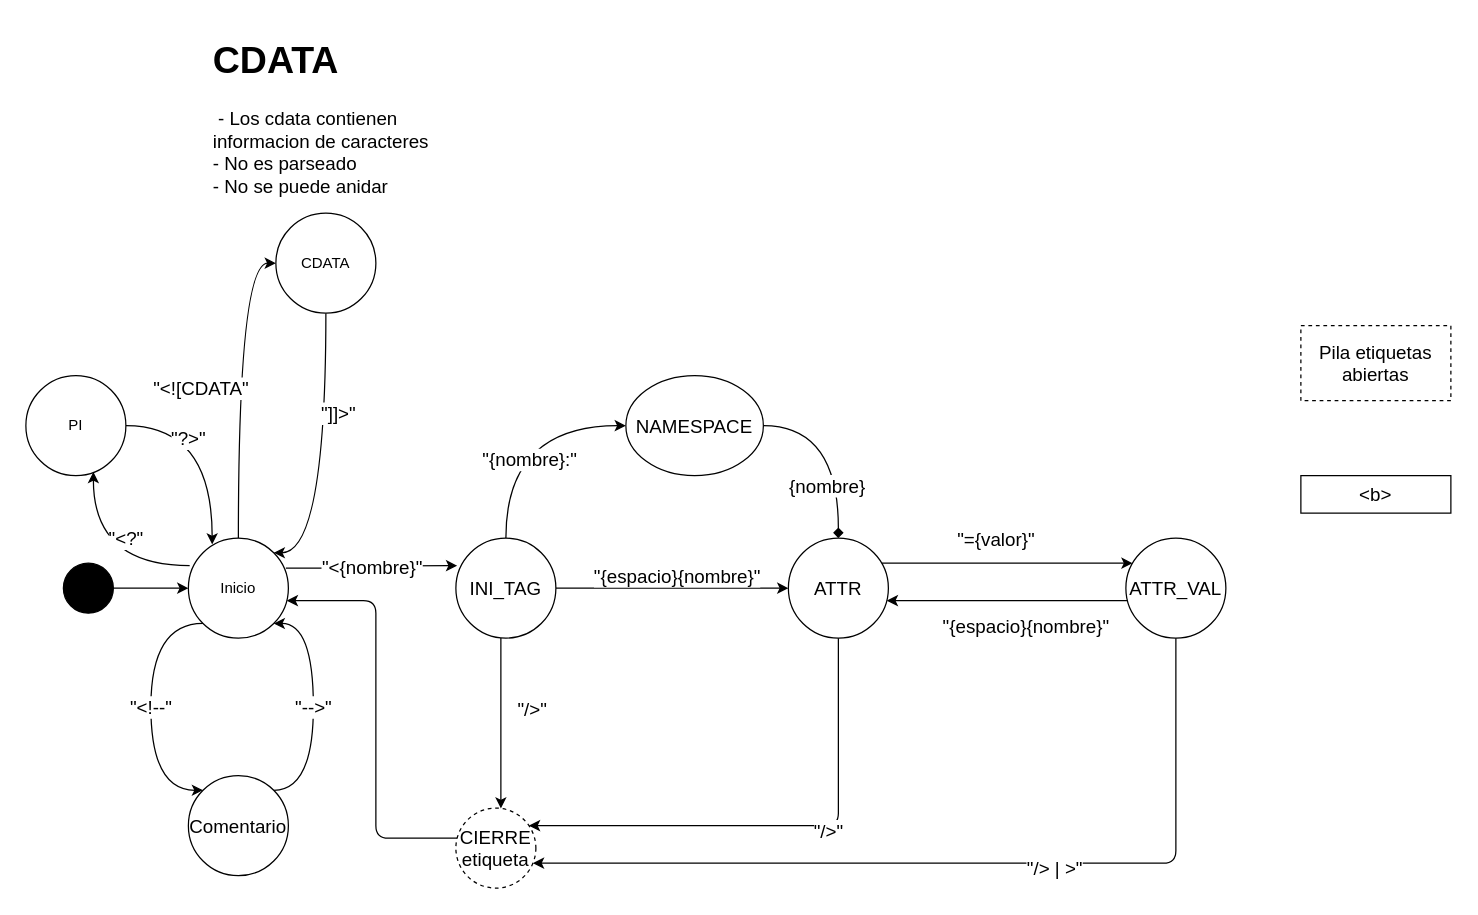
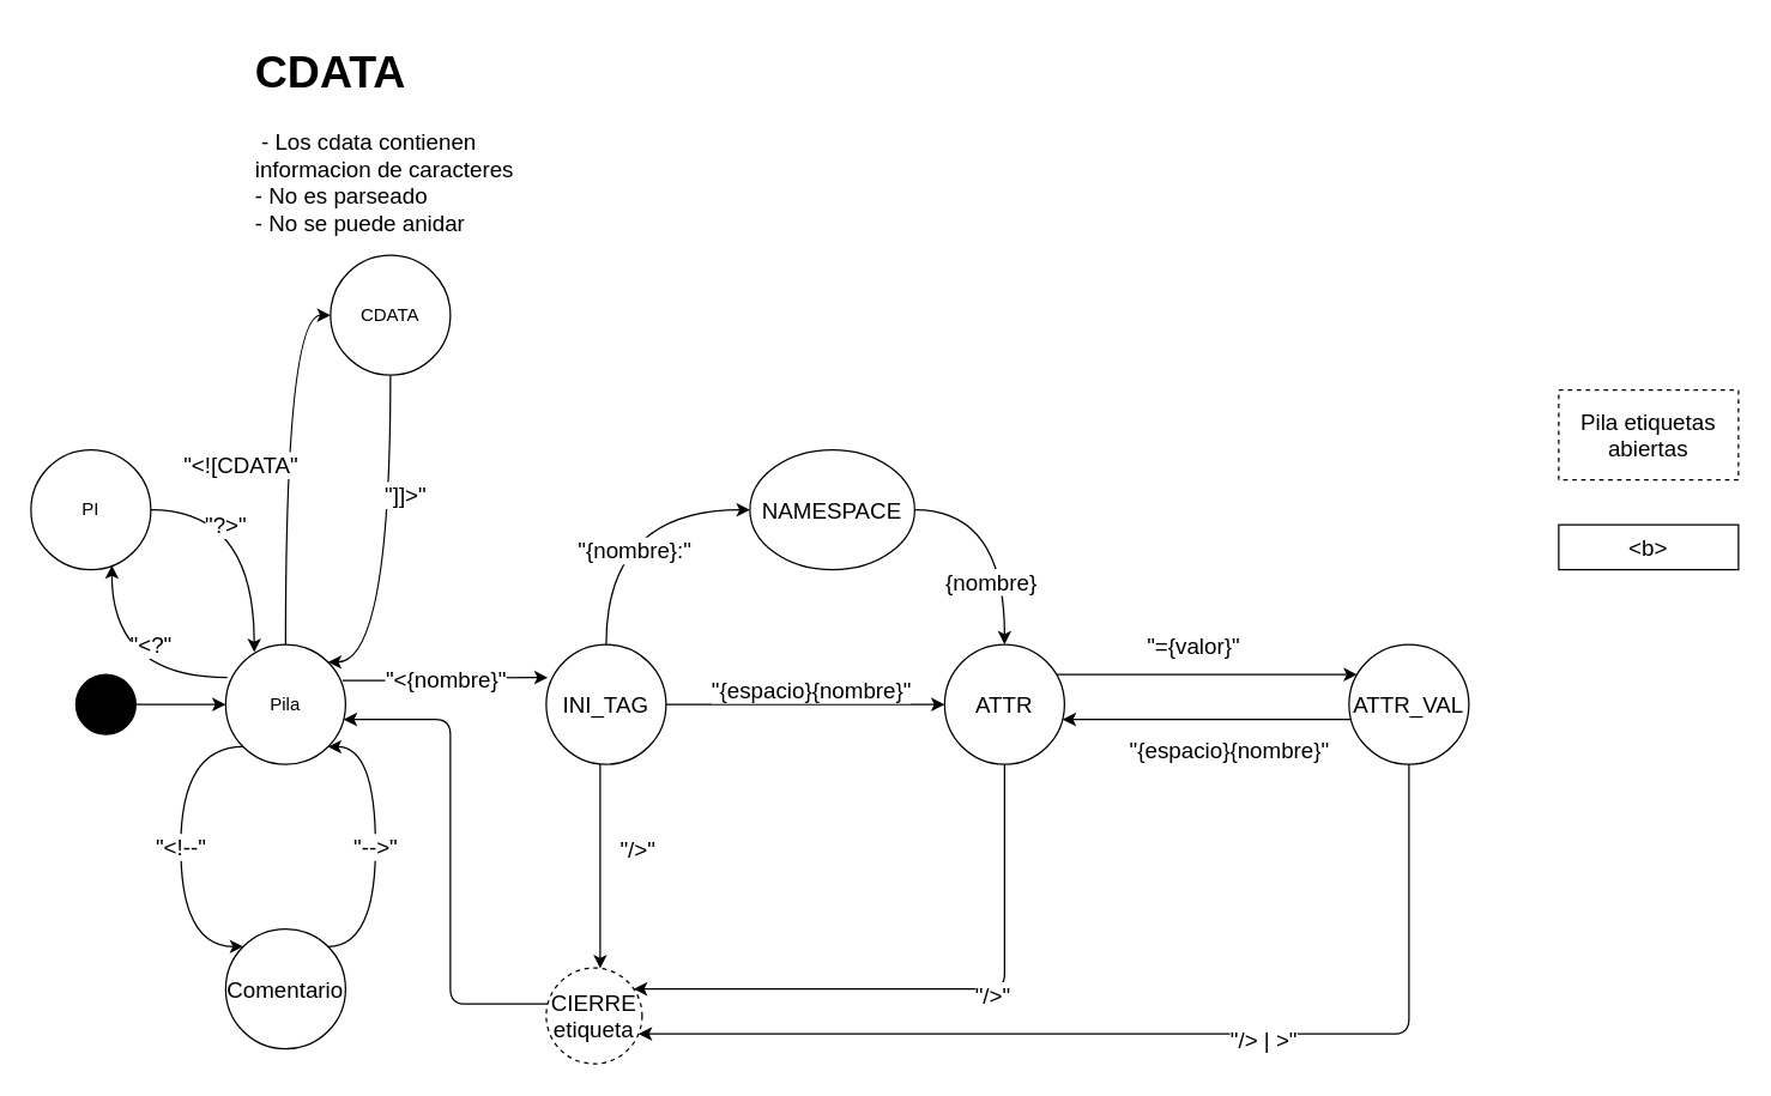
  <mxCell id="0" />
  <mxCell id="1" parent="0" />
  <mxCell id="2" value="&lt;font style=&quot;font-size: 15px;&quot;&gt;&quot;&amp;lt;![CDATA&quot;&lt;/font&gt;" style="edgeStyle=orthogonalEdgeStyle;rounded=0;orthogonalLoop=1;jettySize=auto;html=1;curved=1;entryX=0;entryY=0.5;entryDx=0;entryDy=0;" parent="1" source="6" target="10" edge="1"><mxGeometry x="-0.04" y="30" relative="1" as="geometry"><Array as="points"><mxPoint x="190" y="210" /></Array><mxPoint as="offset" /></mxGeometry></mxCell>
  <mxCell id="3" value="&quot;&amp;lt;!--&quot;" style="edgeStyle=orthogonalEdgeStyle;curved=1;rounded=0;orthogonalLoop=1;jettySize=auto;html=1;entryX=0;entryY=0;entryDx=0;entryDy=0;fontSize=15;exitX=0;exitY=1;exitDx=0;exitDy=0;" parent="1" source="6" target="13" edge="1"><mxGeometry relative="1" as="geometry"><Array as="points"><mxPoint x="120" y="498" /><mxPoint x="120" y="632" /></Array></mxGeometry></mxCell>
  <mxCell id="4" value="&quot;&amp;lt;{nombre}&quot;" style="edgeStyle=orthogonalEdgeStyle;curved=1;rounded=0;orthogonalLoop=1;jettySize=auto;html=1;fontSize=15;exitX=0.975;exitY=0.3;exitDx=0;exitDy=0;exitPerimeter=0;entryX=0.013;entryY=0.275;entryDx=0;entryDy=0;entryPerimeter=0;" parent="1" source="6" target="19" edge="1"><mxGeometry relative="1" as="geometry" /></mxCell>
  <mxCell id="5" value="&quot;&amp;lt;?&quot;" style="edgeStyle=orthogonalEdgeStyle;curved=1;rounded=0;orthogonalLoop=1;jettySize=auto;html=1;entryX=0.675;entryY=0.963;entryDx=0;entryDy=0;fontSize=15;exitX=0.013;exitY=0.275;exitDx=0;exitDy=0;exitPerimeter=0;entryPerimeter=0;" parent="1" source="6" target="21" edge="1"><mxGeometry x="-0.328" y="-22" relative="1" as="geometry"><mxPoint as="offset" /></mxGeometry></mxCell>
- <mxCell id="6" value="Inicio" style="ellipse;whiteSpace=wrap;html=1;aspect=fixed;" parent="1" vertex="1"><mxGeometry x="150" y="430" width="80" height="80" as="geometry" /></mxCell>
+ <mxCell id="6" value="Pila" style="ellipse;whiteSpace=wrap;html=1;aspect=fixed;" parent="1" vertex="1"><mxGeometry x="150" y="430" width="80" height="80" as="geometry" /></mxCell>
  <mxCell id="7" style="edgeStyle=orthogonalEdgeStyle;rounded=0;orthogonalLoop=1;jettySize=auto;html=1;" parent="1" source="8" target="6" edge="1"><mxGeometry relative="1" as="geometry" /></mxCell>
  <mxCell id="8" value="" style="ellipse;whiteSpace=wrap;html=1;aspect=fixed;fillColor=#000000;" parent="1" vertex="1"><mxGeometry x="50" y="450" width="40" height="40" as="geometry" /></mxCell>
  <mxCell id="9" value="&lt;div&gt;&quot;]]&amp;gt;&quot;&lt;/div&gt;" style="edgeStyle=orthogonalEdgeStyle;curved=1;rounded=0;orthogonalLoop=1;jettySize=auto;html=1;entryX=1;entryY=0;entryDx=0;entryDy=0;fontSize=15;" parent="1" source="10" target="6" edge="1"><mxGeometry x="-0.315" y="10" relative="1" as="geometry"><Array as="points"><mxPoint x="260" y="442" /></Array><mxPoint as="offset" /></mxGeometry></mxCell>
  <mxCell id="10" value="CDATA" style="ellipse;whiteSpace=wrap;html=1;aspect=fixed;labelBackgroundColor=none;fillColor=default;" parent="1" vertex="1"><mxGeometry x="220" y="170" width="80" height="80" as="geometry" /></mxCell>
  <mxCell id="11" value="&lt;h1&gt;CDATA&lt;/h1&gt;&lt;div&gt;&amp;nbsp;- Los cdata contienen informacion de caracteres&lt;/div&gt;&lt;div&gt;- No es parseado&lt;/div&gt;&lt;div&gt;- No se puede anidar&lt;/div&gt;&lt;div&gt;&lt;br&gt;&lt;/div&gt;&lt;div&gt;&lt;br&gt;&lt;/div&gt;" style="text;html=1;strokeColor=none;fillColor=none;spacing=5;spacingTop=-20;whiteSpace=wrap;overflow=hidden;rounded=0;labelBackgroundColor=none;fontSize=15;" parent="1" vertex="1"><mxGeometry x="165" y="20" width="190" height="160" as="geometry" /></mxCell>
  <mxCell id="12" value="&quot;--&amp;gt;&quot;" style="edgeStyle=orthogonalEdgeStyle;curved=1;rounded=0;orthogonalLoop=1;jettySize=auto;html=1;fontSize=15;entryX=1;entryY=1;entryDx=0;entryDy=0;exitX=1;exitY=0;exitDx=0;exitDy=0;" parent="1" source="13" target="6" edge="1"><mxGeometry relative="1" as="geometry"><Array as="points"><mxPoint x="250" y="632" /><mxPoint x="250" y="498" /></Array></mxGeometry></mxCell>
  <mxCell id="13" value="Comentario" style="ellipse;whiteSpace=wrap;html=1;aspect=fixed;labelBackgroundColor=none;fontSize=15;fillColor=default;" parent="1" vertex="1"><mxGeometry x="150" y="620" width="80" height="80" as="geometry" /></mxCell>
  <mxCell id="14" value="&quot;{espacio}{nombre}&quot;" style="edgeStyle=orthogonalEdgeStyle;curved=1;rounded=0;orthogonalLoop=1;jettySize=auto;html=1;fontSize=15;entryX=0;entryY=0.5;entryDx=0;entryDy=0;" parent="1" source="19" target="27" edge="1"><mxGeometry x="0.048" y="10" relative="1" as="geometry"><mxPoint as="offset" /></mxGeometry></mxCell>
  <mxCell id="15" style="edgeStyle=orthogonalEdgeStyle;curved=1;rounded=0;orthogonalLoop=1;jettySize=auto;html=1;entryX=0;entryY=0.5;entryDx=0;entryDy=0;fontSize=15;exitX=0.5;exitY=0;exitDx=0;exitDy=0;" parent="1" source="19" target="24" edge="1"><mxGeometry relative="1" as="geometry" /></mxCell>
  <mxCell id="16" value="&quot;{nombre}:&quot;" style="edgeLabel;html=1;align=center;verticalAlign=middle;resizable=0;points=[];fontSize=15;" parent="15" vertex="1" connectable="0"><mxGeometry x="-0.312" y="-18" relative="1" as="geometry"><mxPoint as="offset" /></mxGeometry></mxCell>
  <mxCell id="17" style="edgeStyle=orthogonalEdgeStyle;orthogonalLoop=1;jettySize=auto;html=1;fontSize=15;" parent="1" source="19" target="31" edge="1"><mxGeometry relative="1" as="geometry"><Array as="points"><mxPoint x="400" y="570" /><mxPoint x="400" y="570" /></Array></mxGeometry></mxCell>
  <mxCell id="18" value="&lt;div&gt;&quot;/&amp;gt;&quot;&lt;/div&gt;" style="edgeLabel;html=1;align=center;verticalAlign=middle;resizable=0;points=[];fontSize=15;" parent="17" vertex="1" connectable="0"><mxGeometry x="-0.2" y="3" relative="1" as="geometry"><mxPoint x="21" y="2" as="offset" /></mxGeometry></mxCell>
  <mxCell id="19" value="INI_TAG" style="ellipse;whiteSpace=wrap;html=1;aspect=fixed;labelBackgroundColor=none;fontSize=15;fillColor=default;" parent="1" vertex="1"><mxGeometry x="364" y="430" width="80" height="80" as="geometry" /></mxCell>
  <mxCell id="20" value="&quot;?&amp;gt;&quot;" style="edgeStyle=orthogonalEdgeStyle;curved=1;rounded=0;orthogonalLoop=1;jettySize=auto;html=1;entryX=0.238;entryY=0.063;entryDx=0;entryDy=0;entryPerimeter=0;fontSize=15;" parent="1" source="21" target="6" edge="1"><mxGeometry x="-0.39" y="-10" relative="1" as="geometry"><mxPoint as="offset" /></mxGeometry></mxCell>
  <mxCell id="21" value="PI" style="ellipse;whiteSpace=wrap;html=1;aspect=fixed;labelBackgroundColor=none;fillColor=default;" parent="1" vertex="1"><mxGeometry x="20" y="300" width="80" height="80" as="geometry" /></mxCell>
- <mxCell id="22" style="edgeStyle=orthogonalEdgeStyle;curved=1;rounded=0;orthogonalLoop=1;jettySize=auto;html=1;entryX=0.5;entryY=0;entryDx=0;entryDy=0;fontSize=15;exitX=1;exitY=0.5;exitDx=0;exitDy=0;endArrow=diamond;" parent="1" source="24" target="27" edge="1"><mxGeometry relative="1" as="geometry" /></mxCell>
+ <mxCell id="22" style="edgeStyle=orthogonalEdgeStyle;curved=1;rounded=0;orthogonalLoop=1;jettySize=auto;html=1;entryX=0.5;entryY=0;entryDx=0;entryDy=0;fontSize=15;exitX=1;exitY=0.5;exitDx=0;exitDy=0;" parent="1" source="24" target="27" edge="1"><mxGeometry relative="1" as="geometry" /></mxCell>
  <mxCell id="23" value="{nombre}" style="edgeLabel;html=1;align=center;verticalAlign=middle;resizable=0;points=[];fontSize=15;" parent="22" vertex="1" connectable="0"><mxGeometry x="0.422" y="-10" relative="1" as="geometry"><mxPoint as="offset" /></mxGeometry></mxCell>
  <mxCell id="24" value="NAMESPACE" style="ellipse;whiteSpace=wrap;html=1;aspect=fixed;labelBackgroundColor=none;fontSize=15;fillColor=default;" parent="1" vertex="1"><mxGeometry x="500" y="300" width="110" height="80" as="geometry" /></mxCell>
  <mxCell id="25" style="edgeStyle=orthogonalEdgeStyle;curved=1;rounded=0;orthogonalLoop=1;jettySize=auto;html=1;fontSize=15;" parent="1" source="27" target="29" edge="1"><mxGeometry relative="1" as="geometry"><mxPoint x="830" y="470" as="targetPoint" /><Array as="points"><mxPoint x="760" y="450" /><mxPoint x="760" y="450" /></Array></mxGeometry></mxCell>
  <mxCell id="26" value="&quot;={valor}&quot;" style="edgeLabel;html=1;align=center;verticalAlign=middle;resizable=0;points=[];fontSize=15;" parent="25" vertex="1" connectable="0"><mxGeometry x="-0.214" relative="1" as="geometry"><mxPoint x="12" y="-20" as="offset" /></mxGeometry></mxCell>
  <mxCell id="27" value="ATTR" style="ellipse;whiteSpace=wrap;html=1;aspect=fixed;labelBackgroundColor=none;fontSize=15;fillColor=default;" parent="1" vertex="1"><mxGeometry x="630" y="430" width="80" height="80" as="geometry" /></mxCell>
  <mxCell id="28" value="&quot;{espacio}{nombre}&quot;" style="edgeStyle=orthogonalEdgeStyle;rounded=1;orthogonalLoop=1;jettySize=auto;html=1;labelBackgroundColor=none;strokeColor=default;fontSize=15;" edge="1" parent="1" source="29" target="27"><mxGeometry x="-0.156" y="20" relative="1" as="geometry"><Array as="points"><mxPoint x="770" y="480" /><mxPoint x="770" y="480" /></Array><mxPoint as="offset" /></mxGeometry></mxCell>
  <mxCell id="29" value="ATTR_VAL" style="ellipse;whiteSpace=wrap;html=1;aspect=fixed;labelBackgroundColor=none;fontSize=15;fillColor=default;" parent="1" vertex="1"><mxGeometry x="900" y="430" width="80" height="80" as="geometry" /></mxCell>
  <mxCell id="30" style="edgeStyle=orthogonalEdgeStyle;rounded=1;orthogonalLoop=1;jettySize=auto;html=1;labelBackgroundColor=none;strokeColor=default;fontSize=15;" edge="1" parent="1" source="31" target="6"><mxGeometry relative="1" as="geometry"><Array as="points"><mxPoint x="300" y="670" /><mxPoint x="300" y="480" /></Array></mxGeometry></mxCell>
  <mxCell id="31" value="&lt;div&gt;CIERRE&lt;/div&gt;&lt;div&gt;etiqueta&lt;br&gt;&lt;/div&gt;" style="ellipse;whiteSpace=wrap;html=1;aspect=fixed;labelBackgroundColor=none;fontSize=15;fillColor=none;dashed=1;" parent="1" vertex="1"><mxGeometry x="364" y="646" width="64" height="64" as="geometry" /></mxCell>
  <mxCell id="32" style="edgeStyle=orthogonalEdgeStyle;orthogonalLoop=1;jettySize=auto;html=1;fontSize=15;" edge="1" parent="1" source="27" target="31"><mxGeometry relative="1" as="geometry"><mxPoint x="414" y="520" as="sourcePoint" /><mxPoint x="420" y="600" as="targetPoint" /><Array as="points"><mxPoint x="670" y="660" /></Array></mxGeometry></mxCell>
  <mxCell id="33" value="&lt;div&gt;&quot;/&amp;gt;&quot;&lt;/div&gt;" style="edgeLabel;html=1;align=center;verticalAlign=middle;resizable=0;points=[];fontSize=15;" vertex="1" connectable="0" parent="32"><mxGeometry x="-0.2" y="3" relative="1" as="geometry"><mxPoint as="offset" /></mxGeometry></mxCell>
  <mxCell id="34" style="edgeStyle=orthogonalEdgeStyle;orthogonalLoop=1;jettySize=auto;html=1;fontSize=15;" edge="1" parent="1" source="29" target="31"><mxGeometry relative="1" as="geometry"><mxPoint x="680" y="520" as="sourcePoint" /><mxPoint x="460" y="640" as="targetPoint" /><Array as="points"><mxPoint x="940" y="690" /></Array></mxGeometry></mxCell>
  <mxCell id="35" value="&quot;/&amp;gt; | &amp;gt;&quot;" style="edgeLabel;html=1;align=center;verticalAlign=middle;resizable=0;points=[];fontSize=15;" vertex="1" connectable="0" parent="34"><mxGeometry x="-0.2" y="3" relative="1" as="geometry"><mxPoint as="offset" /></mxGeometry></mxCell>
  <mxCell id="36" value="Pila etiquetas abiertas" style="rounded=0;whiteSpace=wrap;html=1;dashed=1;fontSize=15;fillColor=none;" vertex="1" parent="1"><mxGeometry x="1040" y="260" width="120" height="60" as="geometry" /></mxCell>
- <mxCell id="37" value="&amp;lt;b&amp;gt;" style="rounded=0;whiteSpace=wrap;html=1;fontSize=15;fillColor=none;" vertex="1" parent="1"><mxGeometry x="1040" y="380" width="120" height="30" as="geometry" /></mxCell>
+ <mxCell id="37" value="&amp;lt;b&amp;gt;" style="rounded=0;whiteSpace=wrap;html=1;fontSize=15;fillColor=none;" vertex="1" parent="1"><mxGeometry x="1040" y="350" width="120" height="30" as="geometry" /></mxCell>
